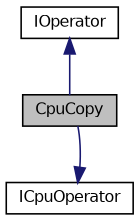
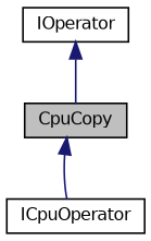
  digraph {
    node [color=black fillcolor=white fontname=Helvetica fontsize=10 shape=record style=filled]
    edge [color=midnightblue dir=back fontname=Helvetica fontsize=10 labelfontname=Helvetica labelfontsize=10 style=solid]
    n1 [fillcolor=grey75 fontcolor=black height=0.2 label=CpuCopy width=0.4]
    n2 [height=0.2 label=ICpuOperator width=0.4]
    n3 [height=0.2 label=IOperator width=0.4]
-   n2 -> n1
+   n1 -> n2
    n3 -> n1
  }
